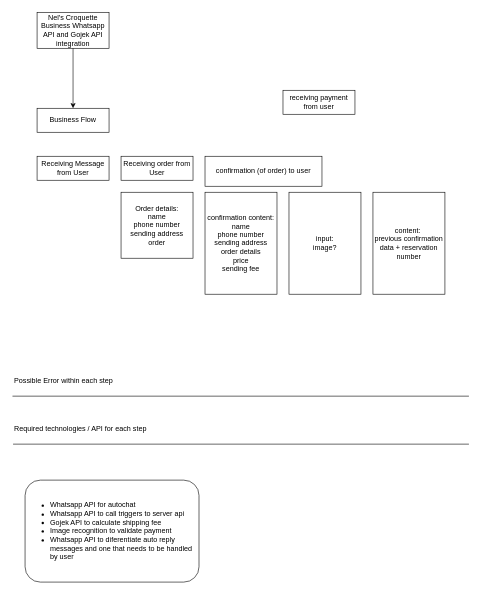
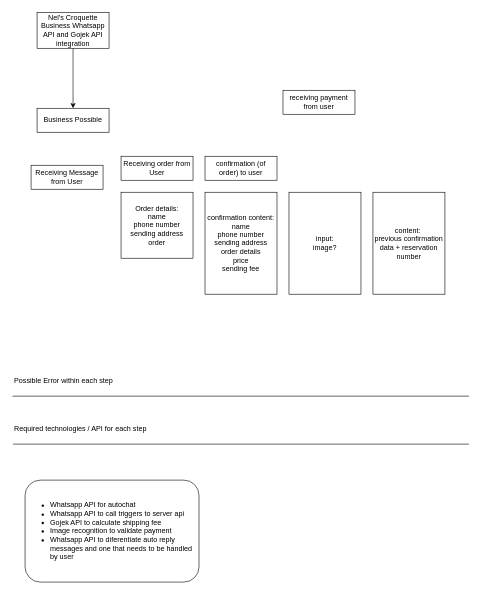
  <mxCell id="0" />
  <mxCell id="1" parent="0" />
  <mxCell id="2" value="Nel's Croquette Business Whatsapp API and Gojek API integration" style="rounded=0;whiteSpace=wrap;html=1;" vertex="1" parent="1"><mxGeometry x="61" y="20" width="120" height="60" as="geometry" /></mxCell>
  <mxCell id="3" value="" style="endArrow=classic;html=1;rounded=0;exitX=0.5;exitY=1;exitDx=0;exitDy=0;" edge="1" parent="1" source="2"><mxGeometry width="50" height="50" relative="1" as="geometry"><mxPoint x="101" y="190" as="sourcePoint" /><mxPoint x="121" y="180" as="targetPoint" /></mxGeometry></mxCell>
- <mxCell id="4" value="Business Flow" style="rounded=0;whiteSpace=wrap;html=1;" vertex="1" parent="1"><mxGeometry x="61" y="180" width="120" height="40" as="geometry" /></mxCell>
- <mxCell id="5" value="Receiving Message from User" style="rounded=0;whiteSpace=wrap;html=1;" vertex="1" parent="1"><mxGeometry x="61" y="260" width="120" height="40" as="geometry" /></mxCell>
+ <mxCell id="4" value="Business Possible" style="rounded=0;whiteSpace=wrap;html=1;" vertex="1" parent="1"><mxGeometry x="61" y="180" width="120" height="40" as="geometry" /></mxCell>
+ <mxCell id="5" value="Receiving Message from User" style="rounded=0;whiteSpace=wrap;html=1;" vertex="1" parent="1"><mxGeometry x="51" y="275" width="120" height="40" as="geometry" /></mxCell>
  <mxCell id="6" value="Receiving order from User" style="rounded=0;whiteSpace=wrap;html=1;" vertex="1" parent="1"><mxGeometry x="201" y="260" width="120" height="40" as="geometry" /></mxCell>
  <mxCell id="7" value="Order details:&lt;br&gt;name&lt;br&gt;phone number&lt;br&gt;sending address&lt;br&gt;order" style="rounded=0;whiteSpace=wrap;html=1;" vertex="1" parent="1"><mxGeometry x="201" y="320" width="120" height="110" as="geometry" /></mxCell>
- <mxCell id="8" value="confirmation (of order) to user" style="rounded=0;whiteSpace=wrap;html=1;" vertex="1" parent="1"><mxGeometry x="341" y="260" width="195" height="50" as="geometry" /></mxCell>
+ <mxCell id="8" value="confirmation (of order) to user" style="rounded=0;whiteSpace=wrap;html=1;" vertex="1" parent="1"><mxGeometry x="341" y="260" width="120" height="40" as="geometry" /></mxCell>
  <mxCell id="9" value="confirmation content:&lt;br&gt;name&lt;br&gt;phone number&lt;br&gt;sending address&lt;br&gt;order details&lt;br&gt;price&lt;br&gt;sending fee" style="rounded=0;whiteSpace=wrap;html=1;" vertex="1" parent="1"><mxGeometry x="341" y="320" width="120" height="170" as="geometry" /></mxCell>
  <mxCell id="10" value="" style="endArrow=none;html=1;rounded=0;" edge="1" parent="1"><mxGeometry width="50" height="50" relative="1" as="geometry"><mxPoint x="20" y="660" as="sourcePoint" /><mxPoint x="781" y="660" as="targetPoint" /></mxGeometry></mxCell>
  <mxCell id="11" value="Possible Error within each step" style="text;html=1;strokeColor=none;fillColor=none;align=left;verticalAlign=middle;whiteSpace=wrap;rounded=0;" vertex="1" parent="1"><mxGeometry x="21" y="620" width="760" height="30" as="geometry" /></mxCell>
  <mxCell id="12" value="receiving payment from user" style="rounded=0;whiteSpace=wrap;html=1;" vertex="1" parent="1"><mxGeometry x="471" y="150" width="120" height="40" as="geometry" /></mxCell>
  <mxCell id="13" value="input:&lt;br&gt;image?" style="rounded=0;whiteSpace=wrap;html=1;" vertex="1" parent="1"><mxGeometry x="481" y="320" width="120" height="170" as="geometry" /></mxCell>
  <mxCell id="14" value="content:&amp;nbsp;&lt;br&gt;previous confirmation data + reservation number" style="rounded=0;whiteSpace=wrap;html=1;" vertex="1" parent="1"><mxGeometry x="621" y="320" width="120" height="170" as="geometry" /></mxCell>
  <mxCell id="15" value="&lt;ul&gt;&lt;li&gt;Whatsapp API for autochat&lt;/li&gt;&lt;li&gt;Whatsapp API to call triggers to server api&lt;/li&gt;&lt;li&gt;Gojek API to calculate shipping fee&lt;/li&gt;&lt;li&gt;Image recognition to validate payment&amp;nbsp;&lt;/li&gt;&lt;li&gt;Whatsapp API to diferentiate auto reply messages and one that needs to be handled by user&lt;/li&gt;&lt;/ul&gt;" style="rounded=1;whiteSpace=wrap;html=1;align=left;" vertex="1" parent="1"><mxGeometry x="41" y="800" width="290" height="170" as="geometry" /></mxCell>
  <mxCell id="16" value="" style="endArrow=none;html=1;rounded=0;" edge="1" parent="1"><mxGeometry width="50" height="50" relative="1" as="geometry"><mxPoint x="21" y="740" as="sourcePoint" /><mxPoint x="781" y="740" as="targetPoint" /></mxGeometry></mxCell>
  <mxCell id="17" value="Required technologies / API for each step" style="text;html=1;strokeColor=none;fillColor=none;align=left;verticalAlign=middle;whiteSpace=wrap;rounded=0;" vertex="1" parent="1"><mxGeometry x="21" y="700" width="760" height="30" as="geometry" /></mxCell>
